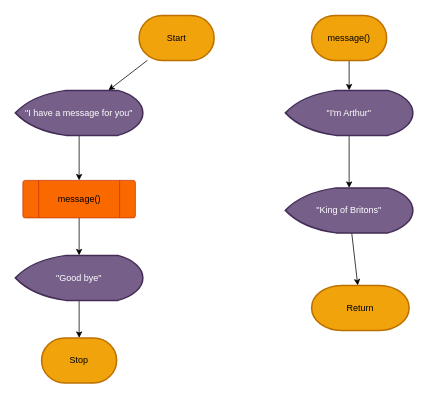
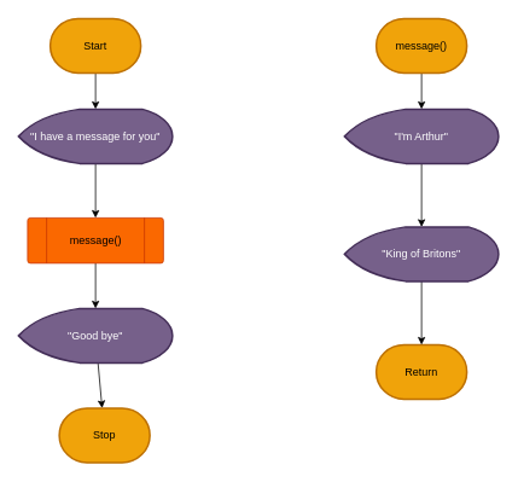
  <mxCell id="0" />
  <mxCell id="1" parent="0" />
  <mxCell id="2" style="edgeStyle=none;html=1;" edge="1" parent="1" source="3" target="6"><mxGeometry relative="1" as="geometry" /></mxCell>
- <mxCell id="3" value="Start" style="strokeWidth=2;html=1;shape=mxgraph.flowchart.terminator;whiteSpace=wrap;fillColor=#f0a30a;fontColor=#000000;strokeColor=#BD7000;" vertex="1" parent="1"><mxGeometry x="185" y="20" width="100" height="60" as="geometry" /></mxCell>
- <mxCell id="4" value="Stop" style="strokeWidth=2;html=1;shape=mxgraph.flowchart.terminator;whiteSpace=wrap;fillColor=#f0a30a;fontColor=#000000;strokeColor=#BD7000;" vertex="1" parent="1"><mxGeometry x="55" y="450" width="100" height="60" as="geometry" /></mxCell>
+ <mxCell id="3" value="Start" style="strokeWidth=2;html=1;shape=mxgraph.flowchart.terminator;whiteSpace=wrap;fillColor=#f0a30a;fontColor=#000000;strokeColor=#BD7000;" vertex="1" parent="1"><mxGeometry x="55" y="20" width="100" height="60" as="geometry" /></mxCell>
+ <mxCell id="4" value="Stop" style="strokeWidth=2;html=1;shape=mxgraph.flowchart.terminator;whiteSpace=wrap;fillColor=#f0a30a;fontColor=#000000;strokeColor=#BD7000;" vertex="1" parent="1"><mxGeometry x="65" y="450" width="100" height="60" as="geometry" /></mxCell>
  <mxCell id="5" style="edgeStyle=none;html=1;entryX=0.5;entryY=0;entryDx=0;entryDy=0;" edge="1" parent="1" source="6" target="17"><mxGeometry relative="1" as="geometry" /></mxCell>
  <mxCell id="6" value="&quot;I have a message for you&quot;" style="strokeWidth=2;html=1;shape=mxgraph.flowchart.display;whiteSpace=wrap;fillColor=#76608a;fontColor=#ffffff;strokeColor=#432D57;" vertex="1" parent="1"><mxGeometry x="20" y="120" width="170" height="60" as="geometry" /></mxCell>
  <mxCell id="7" style="edgeStyle=none;html=1;" edge="1" parent="1" source="8" target="4"><mxGeometry relative="1" as="geometry" /></mxCell>
  <mxCell id="8" value="&quot;Good bye&quot;" style="strokeWidth=2;html=1;shape=mxgraph.flowchart.display;whiteSpace=wrap;fillColor=#76608a;fontColor=#ffffff;strokeColor=#432D57;" vertex="1" parent="1"><mxGeometry x="20" y="340" width="170" height="60" as="geometry" /></mxCell>
  <mxCell id="9" style="edgeStyle=none;html=1;" edge="1" parent="1" source="10" target="13"><mxGeometry relative="1" as="geometry" /></mxCell>
  <mxCell id="10" value="message()" style="strokeWidth=2;html=1;shape=mxgraph.flowchart.terminator;whiteSpace=wrap;fillColor=#f0a30a;fontColor=#000000;strokeColor=#BD7000;" vertex="1" parent="1"><mxGeometry x="415" y="20" width="100" height="60" as="geometry" /></mxCell>
- <mxCell id="11" value="Return" style="strokeWidth=2;html=1;shape=mxgraph.flowchart.terminator;whiteSpace=wrap;fillColor=#f0a30a;fontColor=#000000;strokeColor=#BD7000;" vertex="1" parent="1"><mxGeometry x="415" y="380" width="130" height="60" as="geometry" /></mxCell>
+ <mxCell id="11" value="Return" style="strokeWidth=2;html=1;shape=mxgraph.flowchart.terminator;whiteSpace=wrap;fillColor=#f0a30a;fontColor=#000000;strokeColor=#BD7000;" vertex="1" parent="1"><mxGeometry x="415" y="380" width="100" height="60" as="geometry" /></mxCell>
  <mxCell id="12" style="edgeStyle=none;html=1;" edge="1" parent="1" source="13" target="15"><mxGeometry relative="1" as="geometry" /></mxCell>
  <mxCell id="13" value="&quot;I'm Arthur&quot;" style="strokeWidth=2;html=1;shape=mxgraph.flowchart.display;whiteSpace=wrap;fillColor=#76608a;fontColor=#ffffff;strokeColor=#432D57;" vertex="1" parent="1"><mxGeometry x="380" y="120" width="170" height="60" as="geometry" /></mxCell>
  <mxCell id="14" style="edgeStyle=none;html=1;" edge="1" parent="1" source="15" target="11"><mxGeometry relative="1" as="geometry" /></mxCell>
  <mxCell id="15" value="&quot;King of Britons&quot;" style="strokeWidth=2;html=1;shape=mxgraph.flowchart.display;whiteSpace=wrap;fillColor=#76608a;fontColor=#ffffff;strokeColor=#432D57;" vertex="1" parent="1"><mxGeometry x="380" y="250" width="170" height="60" as="geometry" /></mxCell>
  <mxCell id="16" style="edgeStyle=none;html=1;" edge="1" parent="1" source="17" target="8"><mxGeometry relative="1" as="geometry" /></mxCell>
  <mxCell id="17" value="" style="verticalLabelPosition=bottom;verticalAlign=top;html=1;shape=process;whiteSpace=wrap;rounded=1;size=0.14;arcSize=6;fillColor=#fa6800;fontColor=#000000;strokeColor=#C73500;" vertex="1" parent="1"><mxGeometry x="30" y="240" width="150" height="50" as="geometry" /></mxCell>
  <mxCell id="18" value="message()" style="text;html=1;align=center;verticalAlign=middle;resizable=0;points=[];autosize=1;strokeColor=none;fillColor=none;" vertex="1" parent="1"><mxGeometry x="65" y="250" width="80" height="30" as="geometry" /></mxCell>
